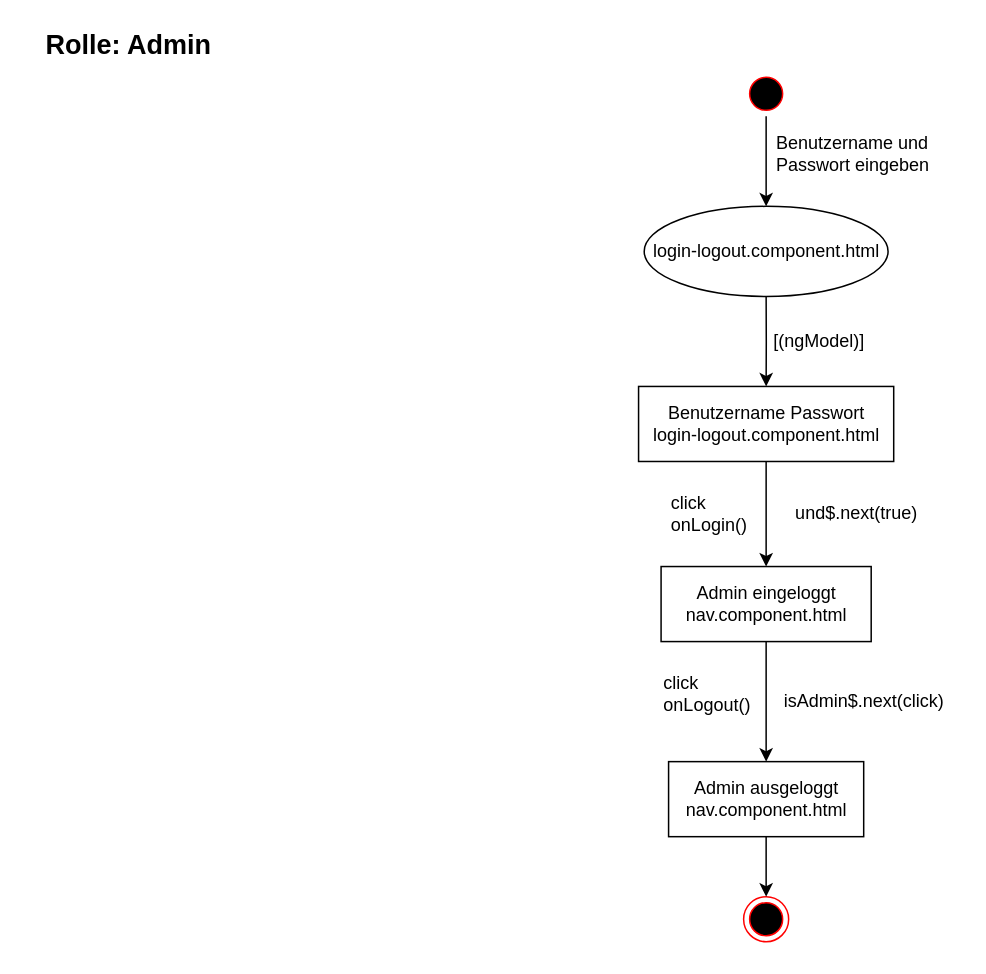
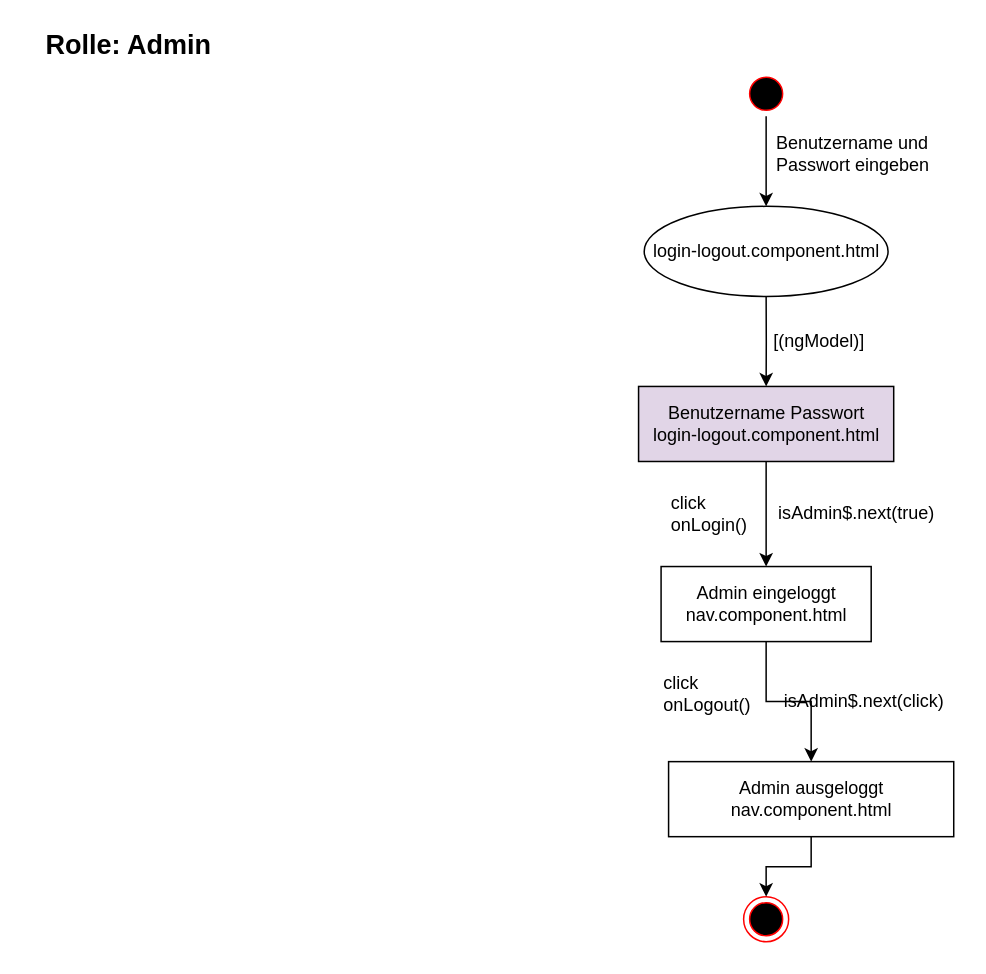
  <mxCell id="0" />
  <mxCell id="1" parent="0" />
  <mxCell id="2" style="edgeStyle=orthogonalEdgeStyle;rounded=0;orthogonalLoop=1;jettySize=auto;html=1;" edge="1" parent="1" source="3" target="5"><mxGeometry relative="1" as="geometry" /></mxCell>
  <mxCell id="3" value="" style="ellipse;html=1;shape=startState;fillColor=#000000;strokeColor=#ff0000;" vertex="1" parent="1"><mxGeometry x="495" y="47" width="30" height="30" as="geometry" /></mxCell>
  <mxCell id="4" style="edgeStyle=orthogonalEdgeStyle;rounded=0;orthogonalLoop=1;jettySize=auto;html=1;entryX=0.5;entryY=0;entryDx=0;entryDy=0;" edge="1" parent="1" source="5" target="8"><mxGeometry relative="1" as="geometry"><mxPoint x="510" y="247" as="targetPoint" /></mxGeometry></mxCell>
  <mxCell id="5" value="login-logout.component.html" style="ellipse;whiteSpace=wrap;html=1;" vertex="1" parent="1"><mxGeometry x="428.75" y="137" width="162.5" height="60" as="geometry" /></mxCell>
  <mxCell id="6" value="Benutzername und &lt;br&gt;Passwort eingeben" style="text;html=1;align=left;verticalAlign=middle;resizable=0;points=[];autosize=1;strokeColor=none;" vertex="1" parent="1"><mxGeometry x="515" y="87" width="120" height="30" as="geometry" /></mxCell>
  <mxCell id="7" style="edgeStyle=orthogonalEdgeStyle;rounded=0;orthogonalLoop=1;jettySize=auto;html=1;entryX=0.5;entryY=0;entryDx=0;entryDy=0;" edge="1" parent="1" source="8" target="11"><mxGeometry relative="1" as="geometry" /></mxCell>
- <mxCell id="8" value="Benutzername Passwort&lt;br&gt;login-logout.component.html" style="html=1;" vertex="1" parent="1"><mxGeometry x="425" y="257" width="170" height="50" as="geometry" /></mxCell>
+ <mxCell id="8" value="Benutzername Passwort&lt;br&gt;login-logout.component.html" style="html=1;fillColor=#e1d5e7;" vertex="1" parent="1"><mxGeometry x="425" y="257" width="170" height="50" as="geometry" /></mxCell>
  <mxCell id="9" value="[(ngModel)]" style="text;html=1;align=center;verticalAlign=middle;resizable=0;points=[];autosize=1;strokeColor=none;" vertex="1" parent="1"><mxGeometry x="505" y="217" width="80" height="20" as="geometry" /></mxCell>
  <mxCell id="10" style="edgeStyle=orthogonalEdgeStyle;rounded=0;orthogonalLoop=1;jettySize=auto;html=1;" edge="1" parent="1" source="11" target="16"><mxGeometry relative="1" as="geometry" /></mxCell>
  <mxCell id="11" value="Admin eingeloggt&lt;br&gt;nav.component.html" style="html=1;" vertex="1" parent="1"><mxGeometry x="440" y="377" width="140" height="50" as="geometry" /></mxCell>
  <mxCell id="12" value="click&lt;br&gt;onLogin()" style="text;html=1;align=left;verticalAlign=middle;resizable=0;points=[];autosize=1;strokeColor=none;" vertex="1" parent="1"><mxGeometry x="445" y="327" width="70" height="30" as="geometry" /></mxCell>
  <mxCell id="13" value="" style="ellipse;html=1;shape=endState;fillColor=#000000;strokeColor=#ff0000;" vertex="1" parent="1"><mxGeometry x="495" y="597" width="30" height="30" as="geometry" /></mxCell>
  <mxCell id="14" value="&lt;font style=&quot;font-size: 18px&quot;&gt;&lt;b&gt;Rolle: Admin&lt;/b&gt;&lt;/font&gt;" style="text;html=1;align=center;verticalAlign=middle;resizable=0;points=[];autosize=1;strokeColor=none;" vertex="1" parent="1"><mxGeometry x="20" y="20" width="130" height="20" as="geometry" /></mxCell>
  <mxCell id="15" style="edgeStyle=orthogonalEdgeStyle;rounded=0;orthogonalLoop=1;jettySize=auto;html=1;" edge="1" parent="1" source="16" target="13"><mxGeometry relative="1" as="geometry" /></mxCell>
- <mxCell id="16" value="Admin ausgeloggt&lt;br&gt;nav.component.html" style="html=1;" vertex="1" parent="1"><mxGeometry x="445" y="507" width="130" height="50" as="geometry" /></mxCell>
- <mxCell id="17" value="und$.next(true)" style="text;html=1;align=center;verticalAlign=middle;resizable=0;points=[];autosize=1;strokeColor=none;" vertex="1" parent="1"><mxGeometry x="510" y="332" width="120" height="20" as="geometry" /></mxCell>
+ <mxCell id="16" value="Admin ausgeloggt&lt;br&gt;nav.component.html" style="html=1;" vertex="1" parent="1"><mxGeometry x="445" y="507" width="190" height="50" as="geometry" /></mxCell>
+ <mxCell id="17" value="isAdmin$.next(true)" style="text;html=1;align=center;verticalAlign=middle;resizable=0;points=[];autosize=1;strokeColor=none;" vertex="1" parent="1"><mxGeometry x="510" y="332" width="120" height="20" as="geometry" /></mxCell>
  <mxCell id="18" value="click&lt;br&gt;&lt;div&gt;&lt;span&gt;onLogout()&lt;/span&gt;&lt;/div&gt;" style="text;html=1;align=left;verticalAlign=middle;resizable=0;points=[];autosize=1;strokeColor=none;" vertex="1" parent="1"><mxGeometry x="440" y="447" width="70" height="30" as="geometry" /></mxCell>
  <mxCell id="19" value="isAdmin$.next(click)" style="text;html=1;align=center;verticalAlign=middle;resizable=0;points=[];autosize=1;strokeColor=none;" vertex="1" parent="1"><mxGeometry x="515" y="457" width="120" height="20" as="geometry" /></mxCell>
